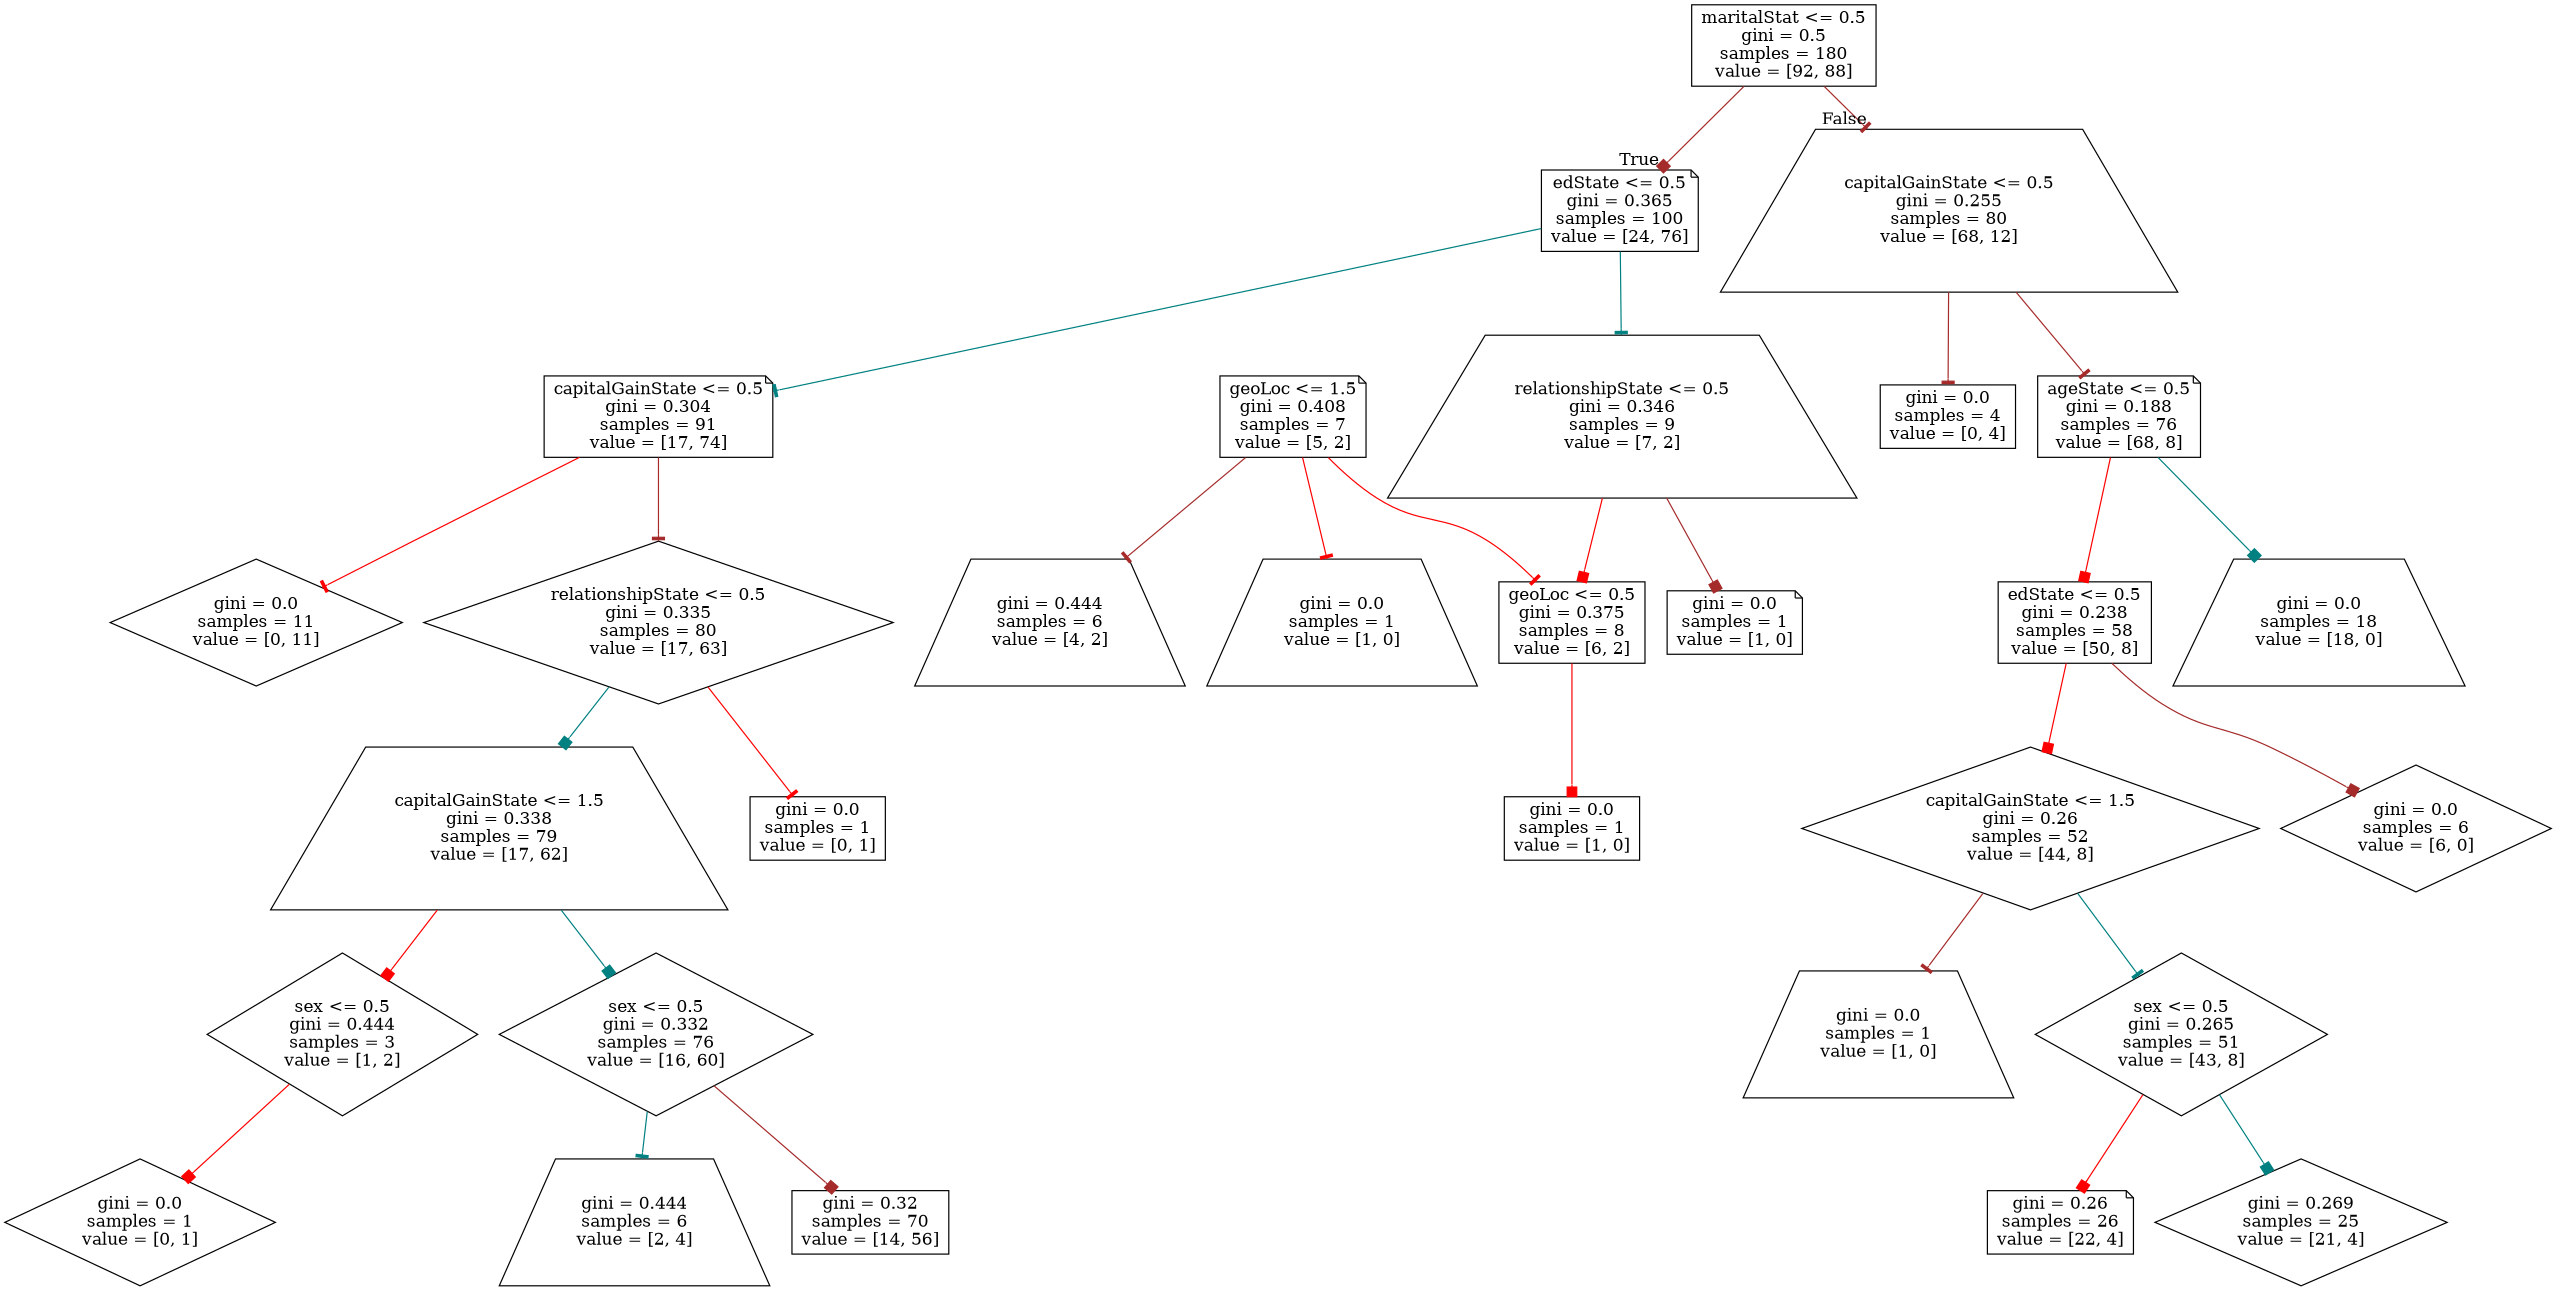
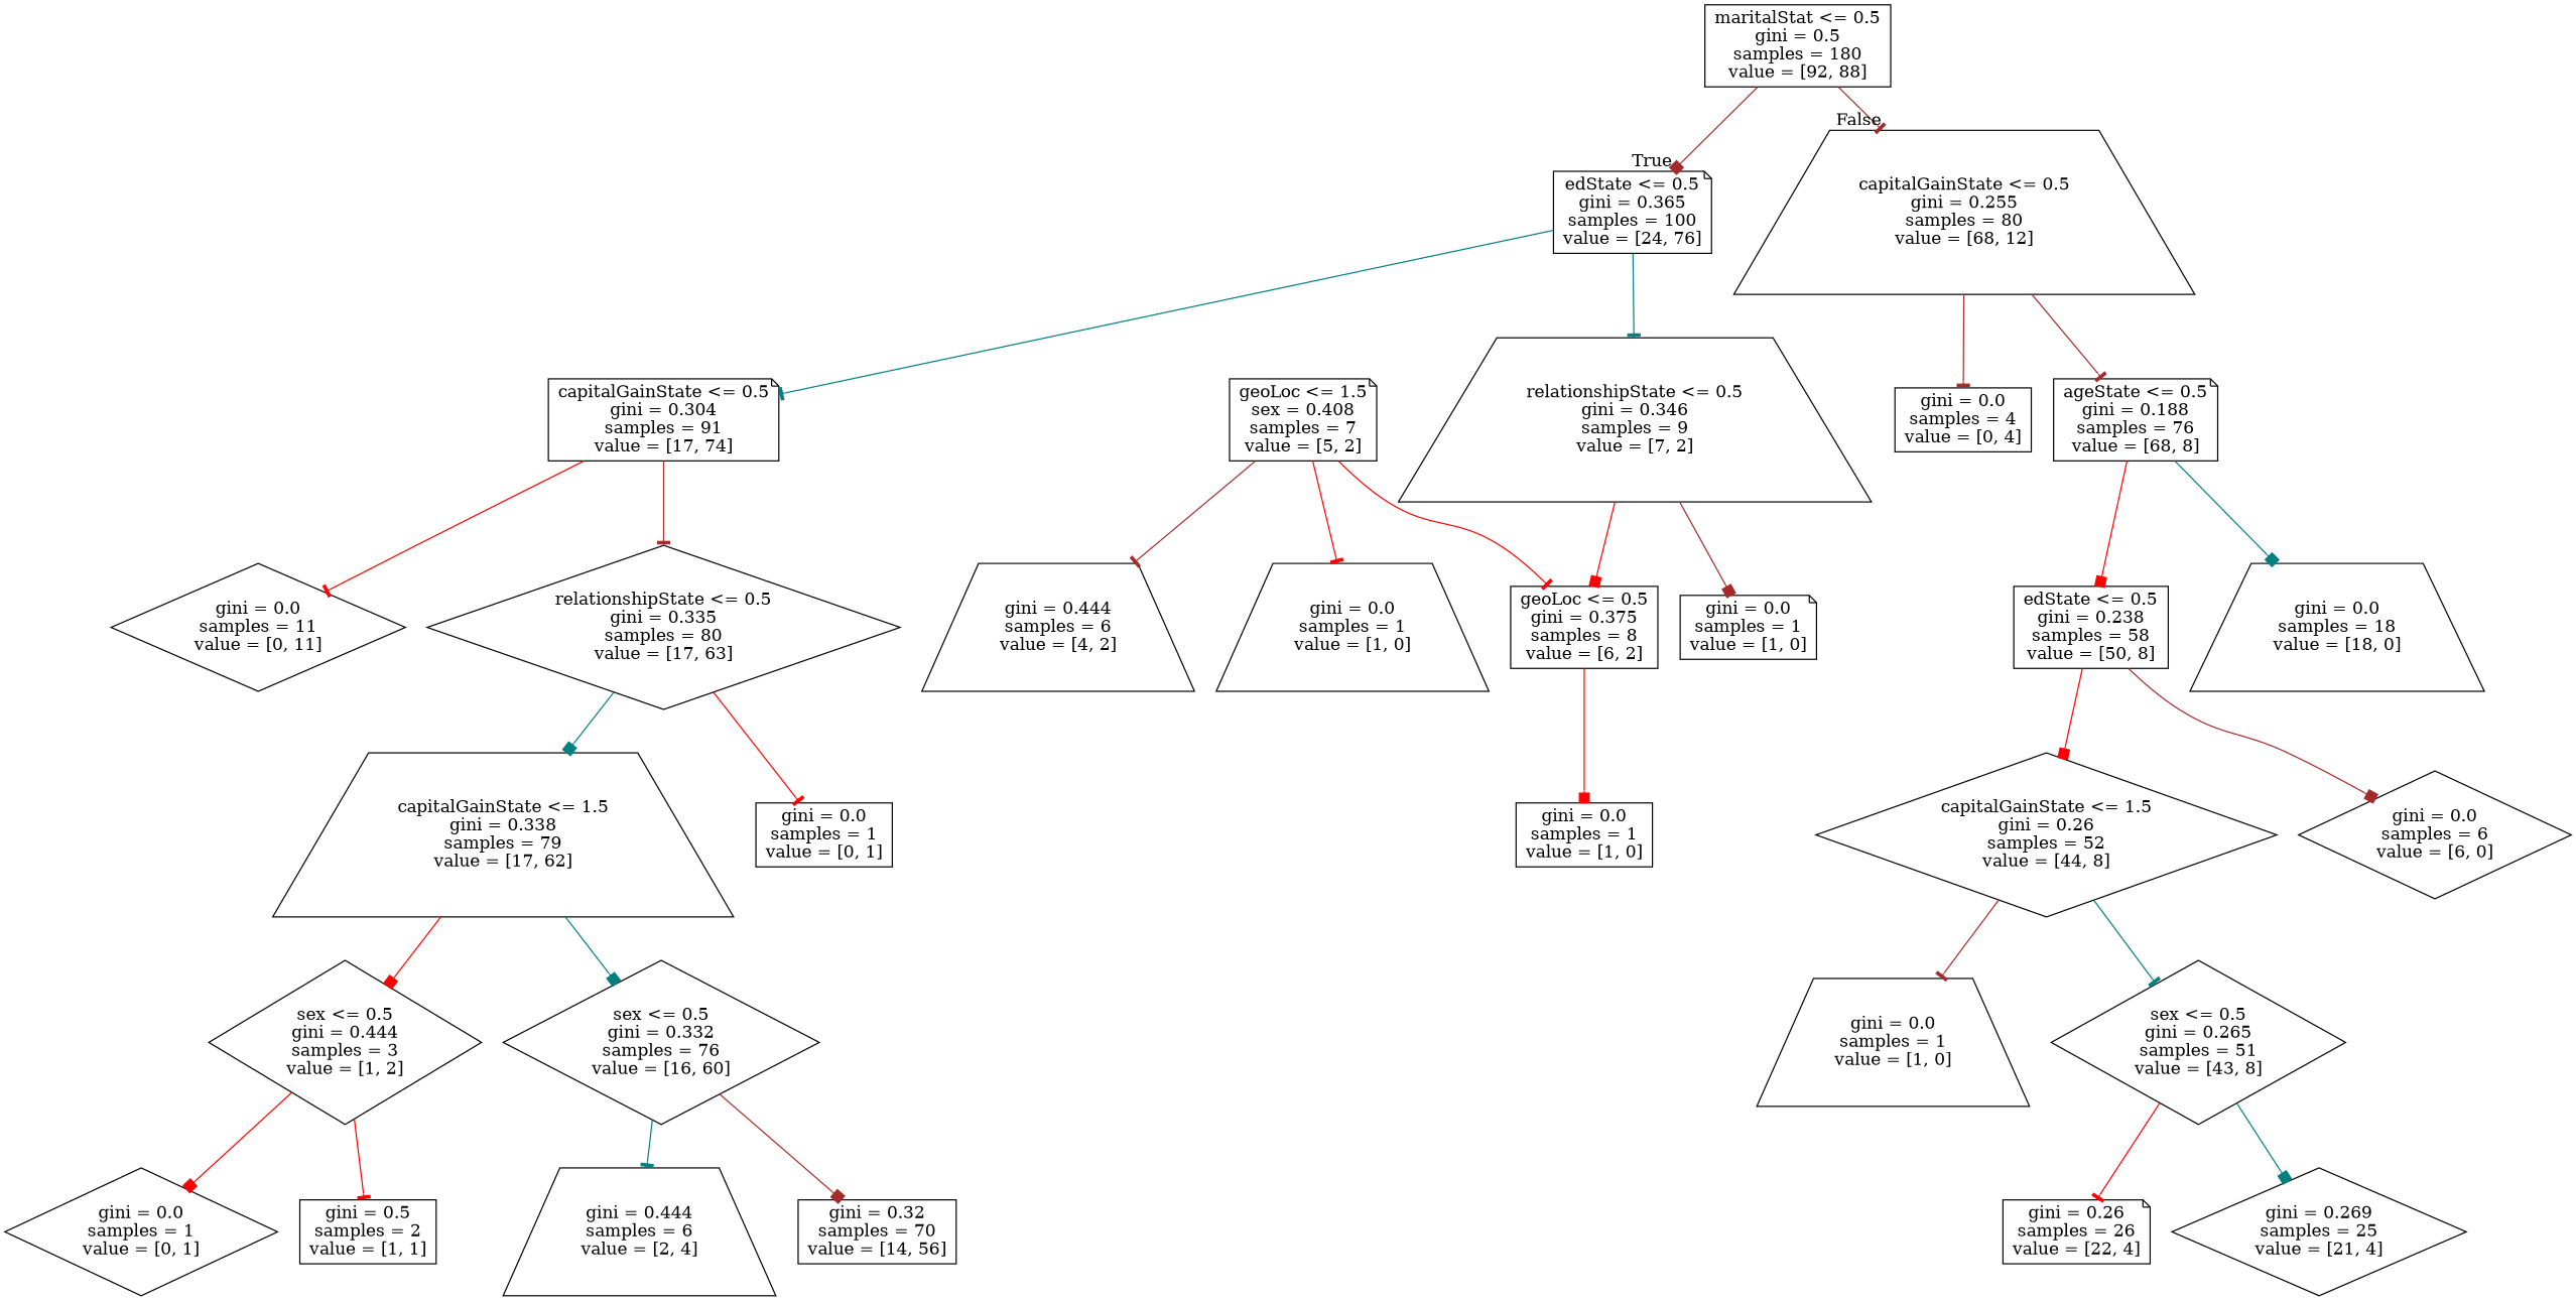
  digraph {
    node [shape=diamond]
    edge [arrowhead=tee color=red]
    n1 [label="maritalStat <= 0.5\ngini = 0.5\nsamples = 180\nvalue = [92, 88]" shape=box]
    n2 [label="edState <= 0.5\ngini = 0.365\nsamples = 100\nvalue = [24, 76]" shape=note]
    n3 [label="capitalGainState <= 0.5\ngini = 0.255\nsamples = 80\nvalue = [68, 12]" shape=trapezium]
    n4 [label="capitalGainState <= 0.5\ngini = 0.304\nsamples = 91\nvalue = [17, 74]" shape=note]
    n5 [label="relationshipState <= 0.5\ngini = 0.346\nsamples = 9\nvalue = [7, 2]" shape=trapezium]
    n6 [label="gini = 0.0\nsamples = 4\nvalue = [0, 4]" shape=box]
    n7 [label="ageState <= 0.5\ngini = 0.188\nsamples = 76\nvalue = [68, 8]" shape=note]
    n8 [label="gini = 0.0\nsamples = 11\nvalue = [0, 11]"]
    n9 [label="relationshipState <= 0.5\ngini = 0.335\nsamples = 80\nvalue = [17, 63]"]
    n10 [label="geoLoc <= 0.5\ngini = 0.375\nsamples = 8\nvalue = [6, 2]" shape=box]
    n11 [label="gini = 0.0\nsamples = 1\nvalue = [1, 0]" shape=note]
    n12 [label="capitalGainState <= 1.5\ngini = 0.338\nsamples = 79\nvalue = [17, 62]" shape=trapezium]
    n13 [label="gini = 0.0\nsamples = 1\nvalue = [0, 1]" shape=box]
    n14 [label="sex <= 0.5\ngini = 0.444\nsamples = 3\nvalue = [1, 2]"]
    n15 [label="sex <= 0.5\ngini = 0.332\nsamples = 76\nvalue = [16, 60]"]
    n16 [label="gini = 0.0\nsamples = 1\nvalue = [0, 1]"]
+   n17 [label="gini = 0.5\nsamples = 2\nvalue = [1, 1]" shape=box]
    n18 [label="gini = 0.444\nsamples = 6\nvalue = [2, 4]" shape=trapezium]
    n19 [label="gini = 0.32\nsamples = 70\nvalue = [14, 56]" shape=box]
    n20 [label="gini = 0.0\nsamples = 1\nvalue = [1, 0]" shape=box]
-   n21 [label="geoLoc <= 1.5\ngini = 0.408\nsamples = 7\nvalue = [5, 2]" shape=note]
+   n21 [label="geoLoc <= 1.5\nsex = 0.408\nsamples = 7\nvalue = [5, 2]" shape=note]
    n22 [label="gini = 0.444\nsamples = 6\nvalue = [4, 2]" shape=trapezium]
    n23 [label="gini = 0.0\nsamples = 1\nvalue = [1, 0]" shape=trapezium]
    n24 [label="edState <= 0.5\ngini = 0.238\nsamples = 58\nvalue = [50, 8]" shape=box]
    n25 [label="gini = 0.0\nsamples = 18\nvalue = [18, 0]" shape=trapezium]
    n26 [label="capitalGainState <= 1.5\ngini = 0.26\nsamples = 52\nvalue = [44, 8]"]
    n27 [label="gini = 0.0\nsamples = 6\nvalue = [6, 0]"]
    n28 [label="gini = 0.0\nsamples = 1\nvalue = [1, 0]" shape=trapezium]
    n29 [label="sex <= 0.5\ngini = 0.265\nsamples = 51\nvalue = [43, 8]"]
    n30 [label="gini = 0.26\nsamples = 26\nvalue = [22, 4]" shape=note]
    n31 [label="gini = 0.269\nsamples = 25\nvalue = [21, 4]"]
    n1 -> n2 [arrowhead=box color=brown headlabel=True labelangle=45 labeldistance=2.5]
    n1 -> n3 [color=brown headlabel=False labelangle=-45 labeldistance=2.5]
    n2 -> n4 [color=teal]
    n2 -> n5 [color=teal]
    n3 -> n6 [color=brown]
    n3 -> n7 [color=brown]
    n4 -> n8
    n4 -> n9 [color=brown]
    n5 -> n10 [arrowhead=box]
    n5 -> n11 [arrowhead=box color=brown]
    n7 -> n24 [arrowhead=box]
    n7 -> n25 [arrowhead=box color=teal]
    n9 -> n12 [arrowhead=box color=teal]
    n9 -> n13
    n10 -> n20 [arrowhead=box]
    n12 -> n14 [arrowhead=box]
    n12 -> n15 [arrowhead=box color=teal]
    n14 -> n16 [arrowhead=box]
+   n14 -> n17
    n15 -> n18 [color=teal]
    n15 -> n19 [arrowhead=box color=brown]
    n21 -> n10
    n21 -> n22 [color=brown]
    n21 -> n23
    n24 -> n26 [arrowhead=box]
    n24 -> n27 [arrowhead=box color=brown]
    n26 -> n28 [color=brown]
    n26 -> n29 [color=teal]
-   n29 -> n30 [arrowhead=box]
+   n29 -> n30
    n29 -> n31 [arrowhead=box color=teal]
  }
